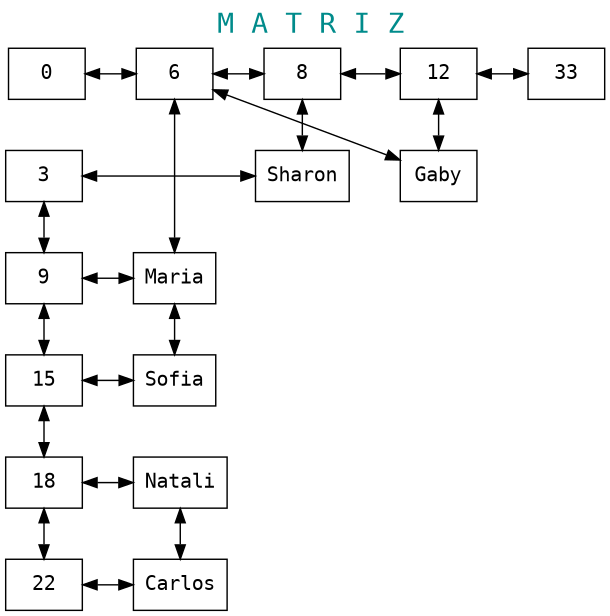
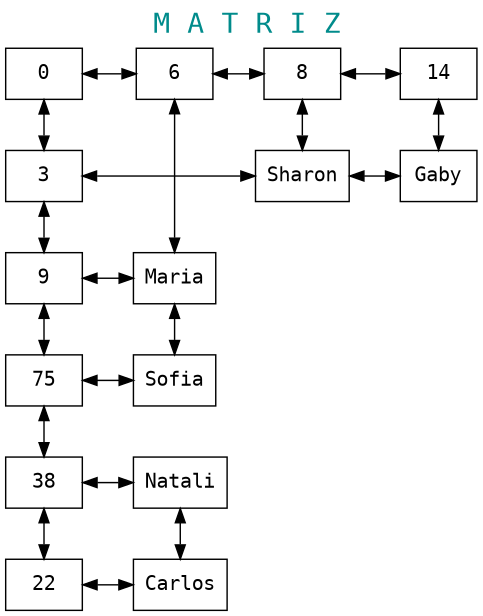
  digraph {
    fontname="DejaVu Sans Mono"
    label=< <font color='#008B8B' point-size='20' fontname="Century Gothic"> M A T R I Z </font>>
    labelloc=t
    nodesep=0.5
    rankdir=Lista
    node [fontname="DejaVu Sans Mono" group=0 shape=rectangle]
    edge [dir=both fontname="DejaVu Sans Mono"]
    n1 [label=0]
    n2 [group=2 label=6]
    n3 [group=8 label=8]
-   n4 [group=14 label=12]
-   n5 [group=33 label=33]
+   n4 [group=14 label=14]
    n6 [label=3]
    n7 [group=8 label=Sharon]
    n8 [group=14 label=Gaby]
    n9 [label=9]
    n10 [group=2 label=Maria]
-   n11 [label=15]
+   n11 [label=75]
    n12 [group=2 label=Sofia]
-   n13 [label=18]
+   n13 [label=38]
    n14 [group=33 label=Natali]
    n15 [label=22]
    n16 [group=33 label=Carlos]
    subgraph sub_1 {
      rank=same
      n1
      n2
      n3
      n4
-     n5
    }
    subgraph sub_2 {
      rank=same
      n6
      n7
      n8
    }
    subgraph sub_3 {
      rank=same
      n9
      n10
    }
    subgraph sub_4 {
      rank=same
      n11
      n12
    }
    subgraph sub_5 {
      rank=same
      n13
      n14
    }
    subgraph sub_6 {
      rank=same
      n15
      n16
    }
    n1 -> n2
+   n1 -> n6
    n2 -> n3
    n2 -> n10
    n3 -> n4
    n3 -> n7
-   n4 -> n5
    n4 -> n8
    n6 -> n7
    n6 -> n9
-   n2 -> n8
+   n7 -> n8
    n9 -> n10
    n9 -> n11
    n10 -> n12
    n11 -> n12
    n11 -> n13
    n13 -> n14
    n13 -> n15
    n14 -> n16
    n15 -> n16
  }
